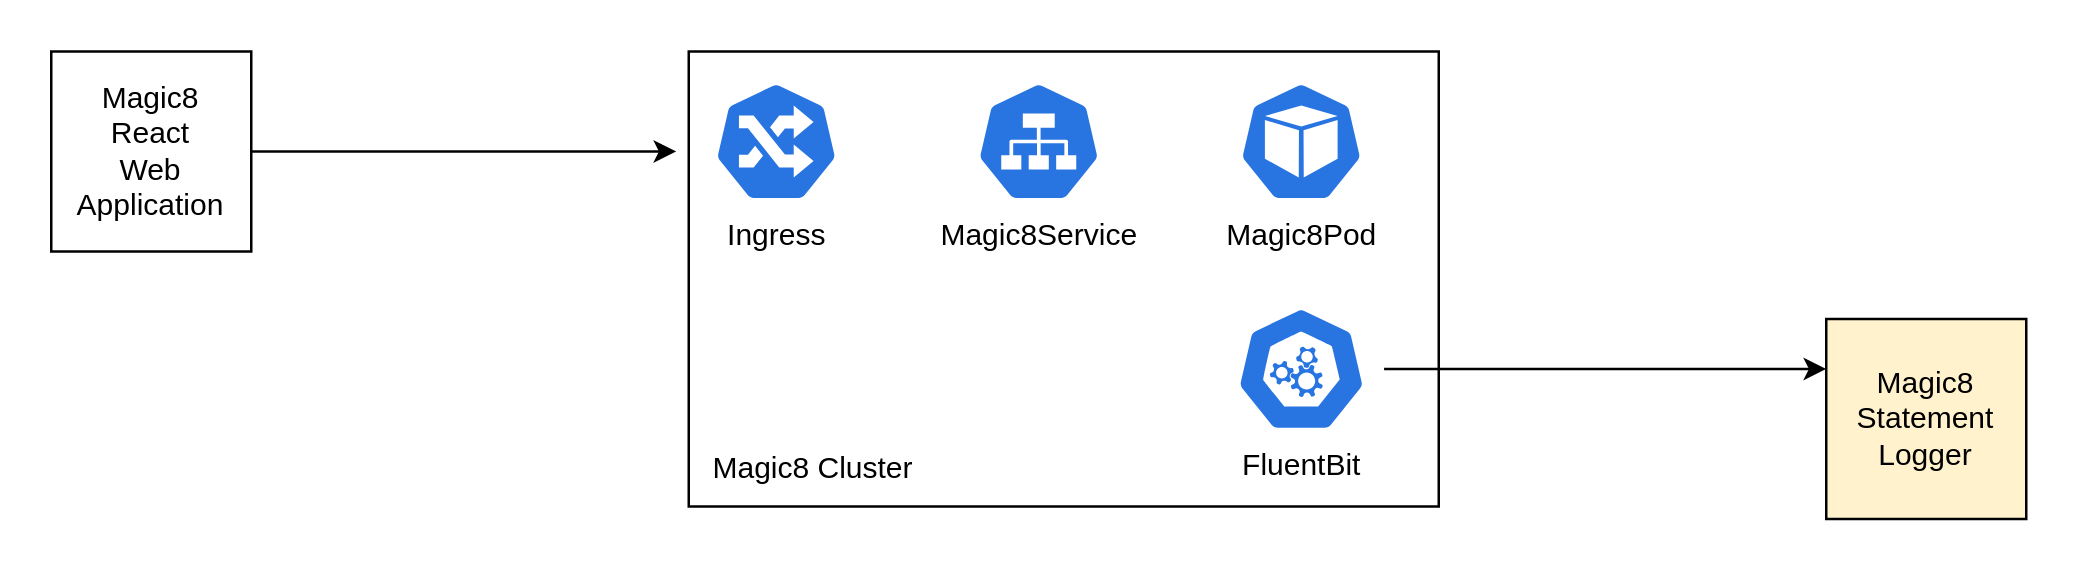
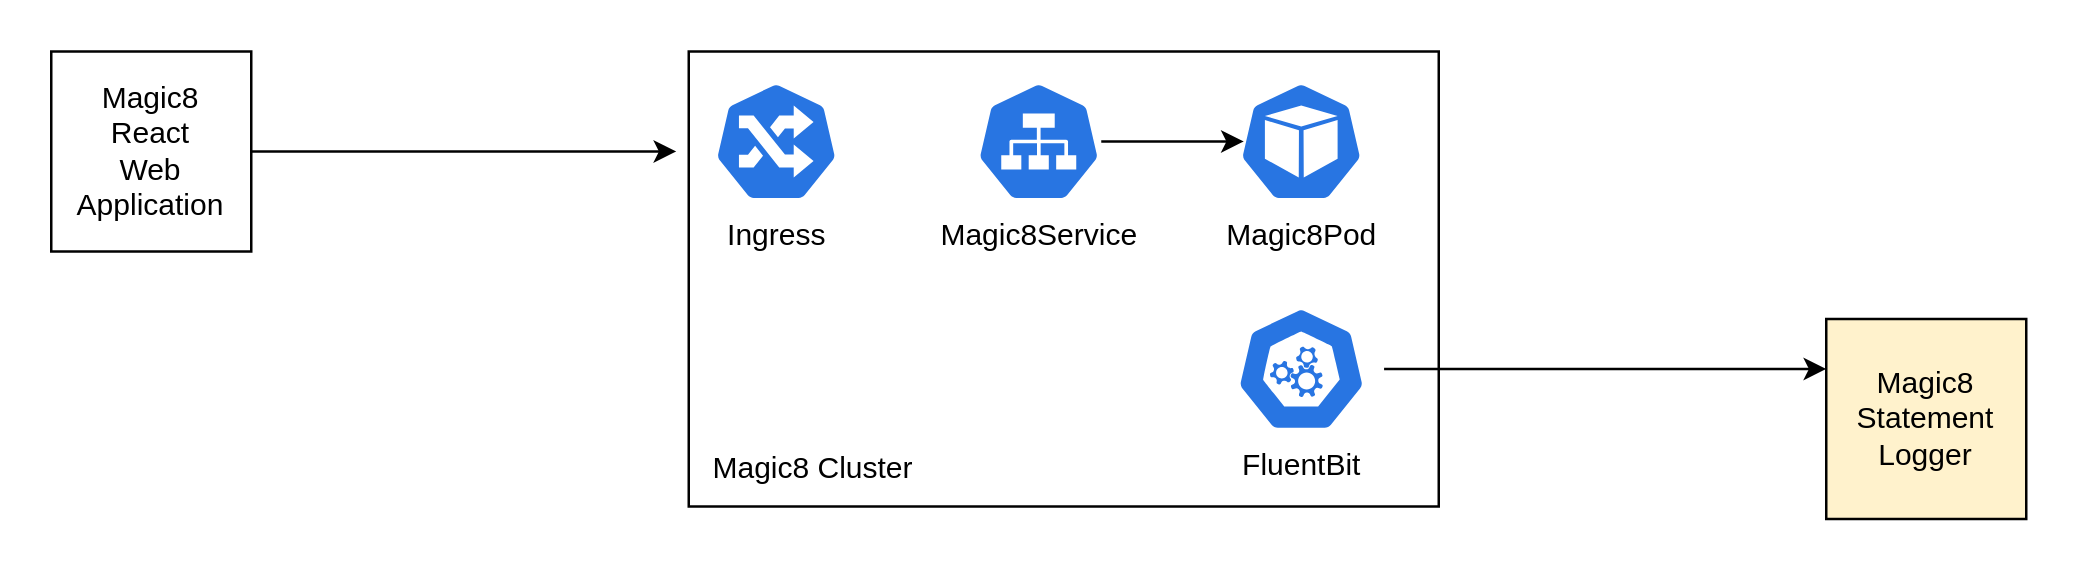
  <mxCell id="0" />
  <mxCell id="1" parent="0" />
  <mxCell id="2" style="edgeStyle=orthogonalEdgeStyle;rounded=0;orthogonalLoop=1;jettySize=auto;html=1;" edge="1" parent="1" source="3"><mxGeometry relative="1" as="geometry"><mxPoint x="270" y="60" as="targetPoint" /></mxGeometry></mxCell>
  <mxCell id="3" value="Magic8 &lt;br&gt;React &lt;br&gt;Web Application" style="whiteSpace=wrap;html=1;aspect=fixed;" vertex="1" parent="1"><mxGeometry x="20" y="20" width="80" height="80" as="geometry" /></mxCell>
  <mxCell id="4" value="Magic8 &lt;br&gt;Statement&lt;br&gt;Logger" style="whiteSpace=wrap;html=1;aspect=fixed;fillColor=#fff2cc;" vertex="1" parent="1"><mxGeometry x="730" y="127" width="80" height="80" as="geometry" /></mxCell>
  <mxCell id="5" value="" style="group;fillColor=none;gradientColor=none;strokeColor=none;" vertex="1" connectable="0" parent="1"><mxGeometry x="275" y="20" width="300" height="182" as="geometry" /></mxCell>
  <mxCell id="6" value="" style="rounded=0;whiteSpace=wrap;html=1;" vertex="1" parent="5"><mxGeometry width="300" height="182" as="geometry" /></mxCell>
  <mxCell id="7" value="Ingress" style="sketch=0;html=1;dashed=0;whitespace=wrap;fillColor=#2875E2;strokeColor=#ffffff;points=[[0.005,0.63,0],[0.1,0.2,0],[0.9,0.2,0],[0.5,0,0],[0.995,0.63,0],[0.72,0.99,0],[0.5,1,0],[0.28,0.99,0]];verticalLabelPosition=bottom;align=center;verticalAlign=top;shape=mxgraph.kubernetes.icon;prIcon=ing" vertex="1" parent="5"><mxGeometry x="10" y="12" width="50" height="48" as="geometry" /></mxCell>
  <mxCell id="8" value="" style="group" vertex="1" connectable="0" parent="5"><mxGeometry x="115" y="12" width="163.13" height="140" as="geometry" /></mxCell>
  <mxCell id="9" value="Magic8Pod" style="sketch=0;html=1;dashed=0;whitespace=wrap;fillColor=#2875E2;strokeColor=#ffffff;points=[[0.005,0.63,0],[0.1,0.2,0],[0.9,0.2,0],[0.5,0,0],[0.995,0.63,0],[0.72,0.99,0],[0.5,1,0],[0.28,0.99,0]];verticalLabelPosition=bottom;align=center;verticalAlign=top;shape=mxgraph.kubernetes.icon;prIcon=pod" vertex="1" parent="8"><mxGeometry x="105" width="50" height="48" as="geometry" /></mxCell>
+ <mxCell id="10" style="edgeStyle=orthogonalEdgeStyle;rounded=0;orthogonalLoop=1;jettySize=auto;html=1;entryX=0.04;entryY=0.5;entryDx=0;entryDy=0;entryPerimeter=0;" edge="1" parent="8" source="11" target="9"><mxGeometry relative="1" as="geometry" /></mxCell>
  <mxCell id="11" value="Magic8Service&lt;br&gt;" style="sketch=0;html=1;dashed=0;whitespace=wrap;fillColor=#2875E2;strokeColor=#ffffff;points=[[0.005,0.63,0],[0.1,0.2,0],[0.9,0.2,0],[0.5,0,0],[0.995,0.63,0],[0.72,0.99,0],[0.5,1,0],[0.28,0.99,0]];verticalLabelPosition=bottom;align=center;verticalAlign=top;shape=mxgraph.kubernetes.icon;prIcon=svc" vertex="1" parent="8"><mxGeometry width="50" height="48" as="geometry" /></mxCell>
  <mxCell id="12" value="FluentBit" style="sketch=0;html=1;dashed=0;whitespace=wrap;fillColor=#2875E2;strokeColor=#ffffff;points=[[0.005,0.63,0],[0.1,0.2,0],[0.9,0.2,0],[0.5,0,0],[0.995,0.63,0],[0.72,0.99,0],[0.5,1,0],[0.28,0.99,0]];verticalLabelPosition=bottom;align=center;verticalAlign=top;shape=mxgraph.kubernetes.icon;prIcon=master" vertex="1" parent="8"><mxGeometry x="96.88" y="90" width="66.25" height="50" as="geometry" /></mxCell>
  <mxCell id="13" value="Magic8 Cluster" style="text;html=1;strokeColor=none;fillColor=none;align=center;verticalAlign=middle;whiteSpace=wrap;rounded=0;" vertex="1" parent="5"><mxGeometry y="152" width="100" height="30" as="geometry" /></mxCell>
  <mxCell id="14" style="edgeStyle=orthogonalEdgeStyle;rounded=0;orthogonalLoop=1;jettySize=auto;html=1;entryX=0;entryY=0.25;entryDx=0;entryDy=0;" edge="1" parent="1" source="12" target="4"><mxGeometry relative="1" as="geometry" /></mxCell>
